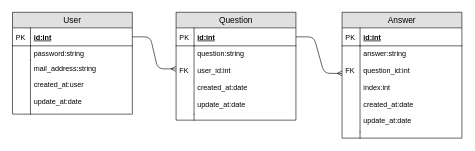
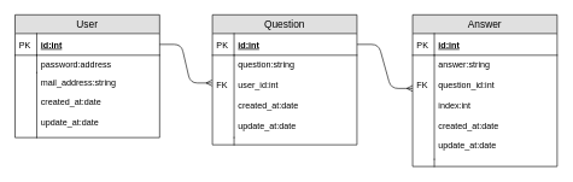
  <mxCell id="0" />
  <mxCell id="1" parent="0" />
  <mxCell id="2" value="User" style="swimlane;fontStyle=0;childLayout=stackLayout;horizontal=1;startSize=26;fillColor=#e0e0e0;horizontalStack=0;resizeParent=1;resizeParentMax=0;resizeLast=0;collapsible=1;marginBottom=0;swimlaneFillColor=#ffffff;align=center;fontSize=14;" vertex="1" parent="1"><mxGeometry x="20" y="20" width="200" height="170" as="geometry"><mxRectangle x="360" y="44" width="60" height="26" as="alternateBounds" /></mxGeometry></mxCell>
  <mxCell id="3" value="id:int" style="shape=partialRectangle;top=0;left=0;right=0;bottom=1;align=left;verticalAlign=middle;fillColor=none;spacingLeft=34;spacingRight=4;overflow=hidden;rotatable=0;points=[[0,0.5],[1,0.5]];portConstraint=eastwest;dropTarget=0;fontStyle=5;fontSize=12;" vertex="1" parent="2"><mxGeometry y="26" width="200" height="30" as="geometry" /></mxCell>
  <mxCell id="4" value="PK" style="shape=partialRectangle;top=0;left=0;bottom=0;fillColor=none;align=left;verticalAlign=middle;spacingLeft=4;spacingRight=4;overflow=hidden;rotatable=0;points=[];portConstraint=eastwest;part=1;fontSize=12;" vertex="1" connectable="0" parent="3"><mxGeometry width="30" height="30" as="geometry" /></mxCell>
- <mxCell id="5" value="password:string" style="shape=partialRectangle;top=0;left=0;right=0;bottom=0;align=left;verticalAlign=top;fillColor=none;spacingLeft=34;spacingRight=4;overflow=hidden;rotatable=0;points=[[0,0.5],[1,0.5]];portConstraint=eastwest;dropTarget=0;fontSize=12;" vertex="1" parent="2"><mxGeometry y="56" width="200" height="24" as="geometry" /></mxCell>
+ <mxCell id="5" value="password:address" style="shape=partialRectangle;top=0;left=0;right=0;bottom=0;align=left;verticalAlign=top;fillColor=none;spacingLeft=34;spacingRight=4;overflow=hidden;rotatable=0;points=[[0,0.5],[1,0.5]];portConstraint=eastwest;dropTarget=0;fontSize=12;" vertex="1" parent="2"><mxGeometry y="56" width="200" height="24" as="geometry" /></mxCell>
  <mxCell id="6" value="" style="shape=partialRectangle;top=0;left=0;bottom=0;fillColor=none;align=left;verticalAlign=top;spacingLeft=4;spacingRight=4;overflow=hidden;rotatable=0;points=[];portConstraint=eastwest;part=1;fontSize=12;" vertex="1" connectable="0" parent="5"><mxGeometry width="30" height="24" as="geometry" /></mxCell>
- <mxCell id="7" value="mail_address:string&#10;&#10;created_at:user&#10;&#10;update_at:date" style="shape=partialRectangle;top=0;left=0;right=0;bottom=0;align=left;verticalAlign=top;fillColor=none;spacingLeft=34;spacingRight=4;overflow=hidden;rotatable=0;points=[[0,0.5],[1,0.5]];portConstraint=eastwest;dropTarget=0;fontSize=12;" vertex="1" parent="2"><mxGeometry y="80" width="200" height="90" as="geometry" /></mxCell>
+ <mxCell id="7" value="mail_address:string&#10;&#10;created_at:date&#10;&#10;update_at:date" style="shape=partialRectangle;top=0;left=0;right=0;bottom=0;align=left;verticalAlign=top;fillColor=none;spacingLeft=34;spacingRight=4;overflow=hidden;rotatable=0;points=[[0,0.5],[1,0.5]];portConstraint=eastwest;dropTarget=0;fontSize=12;" vertex="1" parent="2"><mxGeometry y="80" width="200" height="90" as="geometry" /></mxCell>
  <mxCell id="8" value="" style="shape=partialRectangle;top=0;left=0;bottom=0;fillColor=none;align=left;verticalAlign=top;spacingLeft=4;spacingRight=4;overflow=hidden;rotatable=0;points=[];portConstraint=eastwest;part=1;fontSize=12;" vertex="1" connectable="0" parent="7"><mxGeometry width="30" height="90" as="geometry" /></mxCell>
  <mxCell id="9" value="Answer" style="swimlane;fontStyle=0;childLayout=stackLayout;horizontal=1;startSize=26;fillColor=#e0e0e0;horizontalStack=0;resizeParent=1;resizeParentMax=0;resizeLast=0;collapsible=1;marginBottom=0;swimlaneFillColor=#ffffff;align=center;fontSize=14;" vertex="1" parent="1"><mxGeometry x="570" y="20" width="200" height="210" as="geometry" /></mxCell>
  <mxCell id="10" value="id:int" style="shape=partialRectangle;top=0;left=0;right=0;bottom=1;align=left;verticalAlign=middle;fillColor=none;spacingLeft=34;spacingRight=4;overflow=hidden;rotatable=0;points=[[0,0.5],[1,0.5]];portConstraint=eastwest;dropTarget=0;fontStyle=5;fontSize=12;" vertex="1" parent="9"><mxGeometry y="26" width="200" height="30" as="geometry" /></mxCell>
  <mxCell id="11" value="PK" style="shape=partialRectangle;top=0;left=0;bottom=0;fillColor=none;align=left;verticalAlign=middle;spacingLeft=4;spacingRight=4;overflow=hidden;rotatable=0;points=[];portConstraint=eastwest;part=1;fontSize=12;" vertex="1" connectable="0" parent="10"><mxGeometry width="30" height="30" as="geometry" /></mxCell>
  <mxCell id="12" value="answer:string&#10;&#10;question_id:int&#10;&#10;index:int&#10;&#10;created_at:date&#10;&#10;update_at:date&#10;&#10;" style="shape=partialRectangle;top=0;left=0;right=0;bottom=0;align=left;verticalAlign=top;fillColor=none;spacingLeft=34;spacingRight=4;overflow=hidden;rotatable=0;points=[[0,0.5],[1,0.5]];portConstraint=eastwest;dropTarget=0;fontSize=12;" vertex="1" parent="9"><mxGeometry y="56" width="200" height="144" as="geometry" /></mxCell>
  <mxCell id="13" value="&#10;&#10;FK" style="shape=partialRectangle;top=0;left=0;bottom=0;fillColor=none;align=left;verticalAlign=top;spacingLeft=4;spacingRight=4;overflow=hidden;rotatable=0;points=[];portConstraint=eastwest;part=1;fontSize=12;" vertex="1" connectable="0" parent="12"><mxGeometry width="30" height="144" as="geometry" /></mxCell>
  <mxCell id="14" value="" style="shape=partialRectangle;top=0;left=0;right=0;bottom=0;align=left;verticalAlign=top;fillColor=none;spacingLeft=34;spacingRight=4;overflow=hidden;rotatable=0;points=[[0,0.5],[1,0.5]];portConstraint=eastwest;dropTarget=0;fontSize=12;" vertex="1" parent="9"><mxGeometry y="200" width="200" height="10" as="geometry" /></mxCell>
  <mxCell id="15" value="" style="shape=partialRectangle;top=0;left=0;bottom=0;fillColor=none;align=left;verticalAlign=top;spacingLeft=4;spacingRight=4;overflow=hidden;rotatable=0;points=[];portConstraint=eastwest;part=1;fontSize=12;" vertex="1" connectable="0" parent="14"><mxGeometry width="30" height="10" as="geometry" /></mxCell>
  <mxCell id="16" value="Question" style="swimlane;fontStyle=0;childLayout=stackLayout;horizontal=1;startSize=26;fillColor=#e0e0e0;horizontalStack=0;resizeParent=1;resizeParentMax=0;resizeLast=0;collapsible=1;marginBottom=0;swimlaneFillColor=#ffffff;align=center;fontSize=14;" vertex="1" parent="1"><mxGeometry x="293" y="20" width="200" height="180" as="geometry" /></mxCell>
  <mxCell id="17" value="id:int" style="shape=partialRectangle;top=0;left=0;right=0;bottom=1;align=left;verticalAlign=middle;fillColor=none;spacingLeft=34;spacingRight=4;overflow=hidden;rotatable=0;points=[[0,0.5],[1,0.5]];portConstraint=eastwest;dropTarget=0;fontStyle=5;fontSize=12;" vertex="1" parent="16"><mxGeometry y="26" width="200" height="30" as="geometry" /></mxCell>
  <mxCell id="18" value="PK" style="shape=partialRectangle;top=0;left=0;bottom=0;fillColor=none;align=left;verticalAlign=middle;spacingLeft=4;spacingRight=4;overflow=hidden;rotatable=0;points=[];portConstraint=eastwest;part=1;fontSize=12;" vertex="1" connectable="0" parent="17"><mxGeometry width="30" height="30" as="geometry" /></mxCell>
  <mxCell id="19" value="question:string&#10;&#10;user_id:int&#10;&#10;created_at:date&#10;&#10;update_at:date&#10;&#10;" style="shape=partialRectangle;top=0;left=0;right=0;bottom=0;align=left;verticalAlign=top;fillColor=none;spacingLeft=34;spacingRight=4;overflow=hidden;rotatable=0;points=[[0,0.5],[1,0.5]];portConstraint=eastwest;dropTarget=0;fontSize=12;" vertex="1" parent="16"><mxGeometry y="56" width="200" height="114" as="geometry" /></mxCell>
  <mxCell id="20" value="&#10;&#10;FK" style="shape=partialRectangle;top=0;left=0;bottom=0;fillColor=none;align=left;verticalAlign=top;spacingLeft=4;spacingRight=4;overflow=hidden;rotatable=0;points=[];portConstraint=eastwest;part=1;fontSize=12;" vertex="1" connectable="0" parent="19"><mxGeometry width="30" height="114" as="geometry" /></mxCell>
  <mxCell id="21" value="" style="shape=partialRectangle;top=0;left=0;right=0;bottom=0;align=left;verticalAlign=top;fillColor=none;spacingLeft=34;spacingRight=4;overflow=hidden;rotatable=0;points=[[0,0.5],[1,0.5]];portConstraint=eastwest;dropTarget=0;fontSize=12;" vertex="1" parent="16"><mxGeometry y="170" width="200" height="10" as="geometry" /></mxCell>
  <mxCell id="22" value="" style="shape=partialRectangle;top=0;left=0;bottom=0;fillColor=none;align=left;verticalAlign=top;spacingLeft=4;spacingRight=4;overflow=hidden;rotatable=0;points=[];portConstraint=eastwest;part=1;fontSize=12;" vertex="1" connectable="0" parent="21"><mxGeometry width="30" height="10" as="geometry" /></mxCell>
  <mxCell id="23" value="" style="edgeStyle=entityRelationEdgeStyle;fontSize=12;html=1;endArrow=ERmany;entryX=-0.003;entryY=0.337;entryDx=0;entryDy=0;entryPerimeter=0;" edge="1" parent="1" source="3" target="19"><mxGeometry width="100" height="100" relative="1" as="geometry"><mxPoint x="213" y="-46" as="sourcePoint" /><mxPoint x="290" y="6" as="targetPoint" /></mxGeometry></mxCell>
  <mxCell id="24" value="" style="edgeStyle=entityRelationEdgeStyle;fontSize=12;html=1;endArrow=ERmany;entryX=0;entryY=0.319;entryDx=0;entryDy=0;entryPerimeter=0;exitX=1;exitY=0.5;exitDx=0;exitDy=0;" edge="1" parent="1" source="17" target="12"><mxGeometry width="100" height="100" relative="1" as="geometry"><mxPoint x="493" y="-45" as="sourcePoint" /><mxPoint x="573" y="11" as="targetPoint" /></mxGeometry></mxCell>
